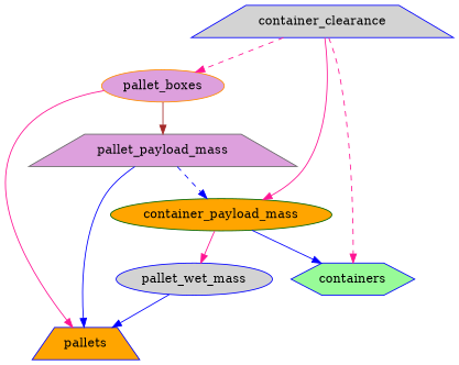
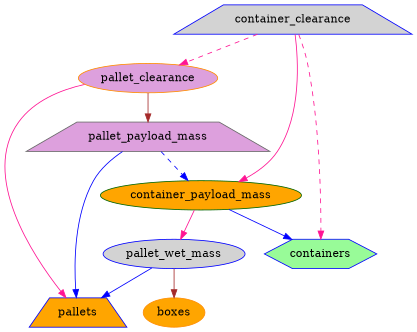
  digraph {
    node [color=blue fillcolor=orange shape=ellipse style=filled]
    edge [color=deeppink style=solid]
+   n1 [color=darkorange label=boxes]
    n2 [label=pallets shape=trapezium]
    n3 [fillcolor=palegreen label=containers shape=hexagon]
    n4 [color=gray40 fillcolor=plum label=pallet_payload_mass shape=trapezium]
-   n5 [color=darkorange fillcolor=plum label=pallet_boxes]
+   n5 [color=darkorange fillcolor=plum label=pallet_clearance]
    n6 [fillcolor=lightgrey label=pallet_wet_mass]
    n7 [color=darkgreen label=container_payload_mass]
    n8 [fillcolor=lightgrey label=container_clearance shape=trapezium]
    subgraph sub_1 {
+     n1
      n2
      n3
    }
    subgraph sub_2 {
      n4
      n5
      n6
      n7
      n8
    }
    n4 -> n2 [color=blue]
    n4 -> n7 [color=blue style=dashed]
    n5 -> n2
    n5 -> n4 [color=brown]
+   n6 -> n1 [color=brown]
    n6 -> n2 [color=blue]
    n7 -> n3 [color=blue]
    n7 -> n6
    n8 -> n3 [style=dashed]
    n8 -> n5 [style=dashed]
    n8 -> n7
  }
